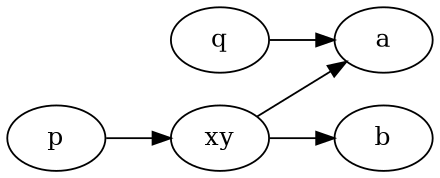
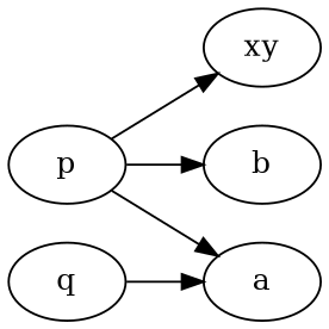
  digraph {
    rankdir=LR
    n1 [label=xy]
    b
    a
    p
    q
-   n1 -> b
-   n1 -> a
+   p -> b
+   p -> a
    p -> n1
    q -> a
  }
